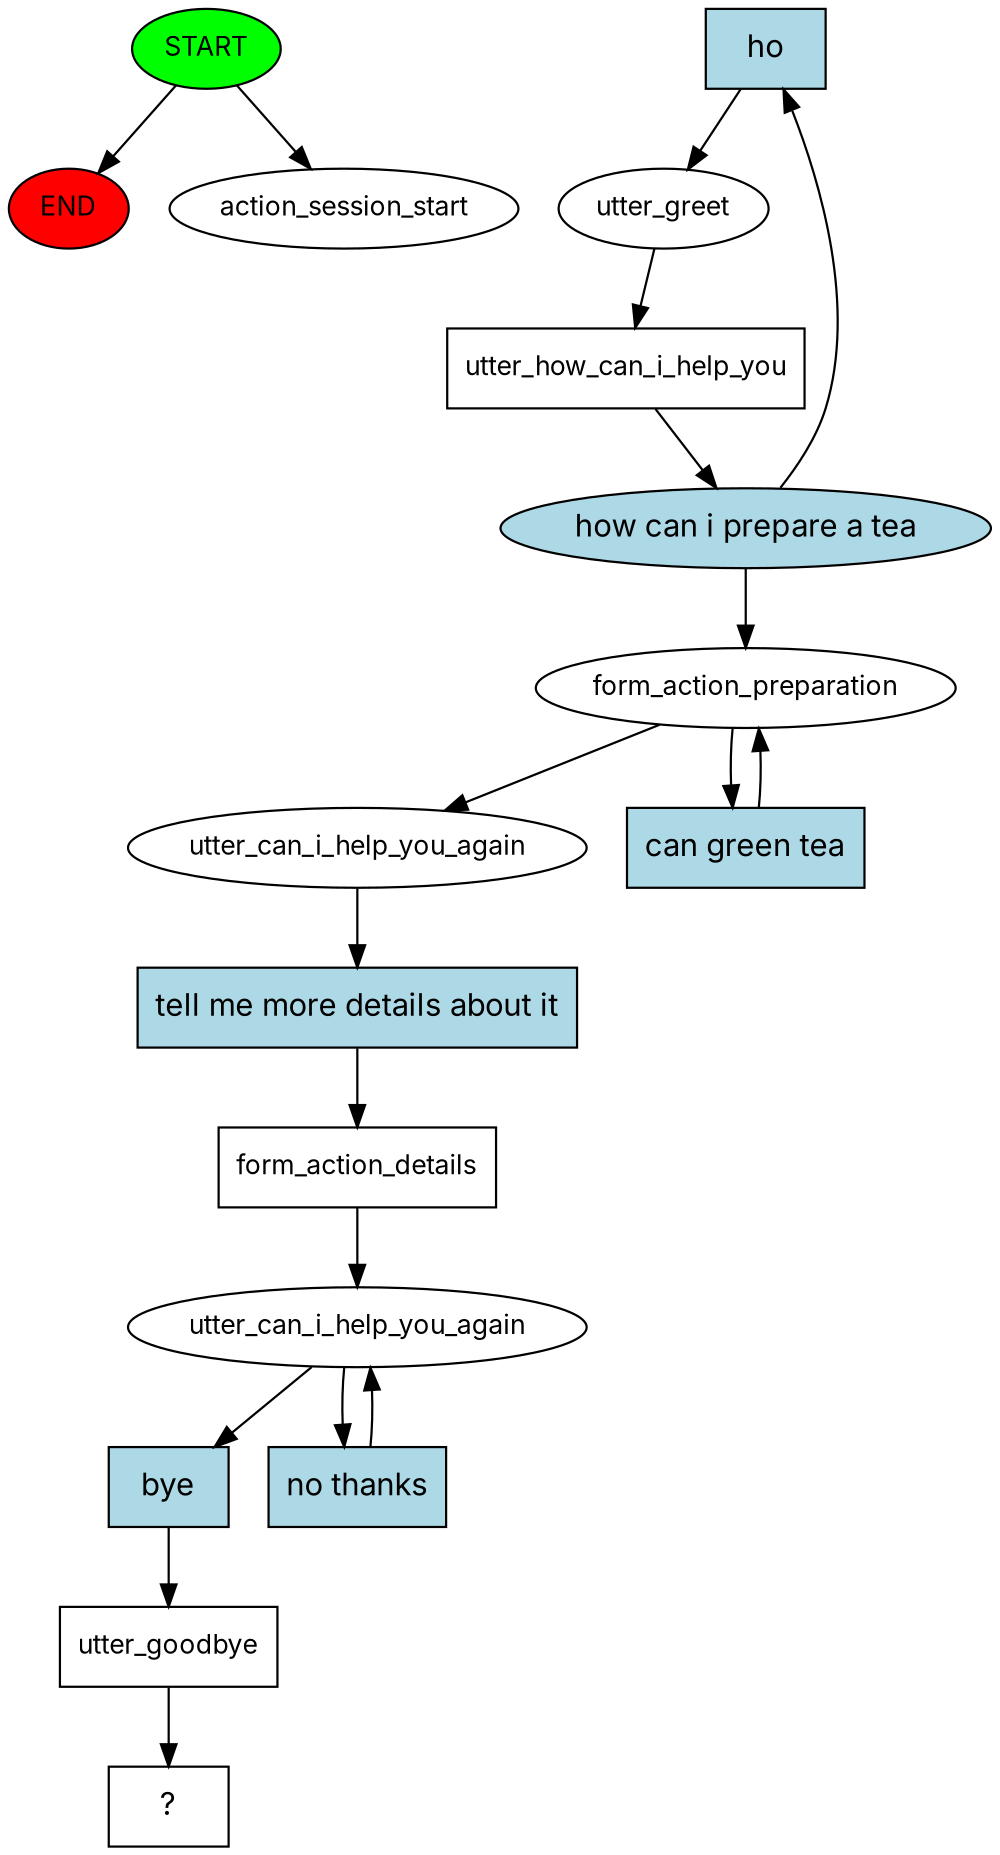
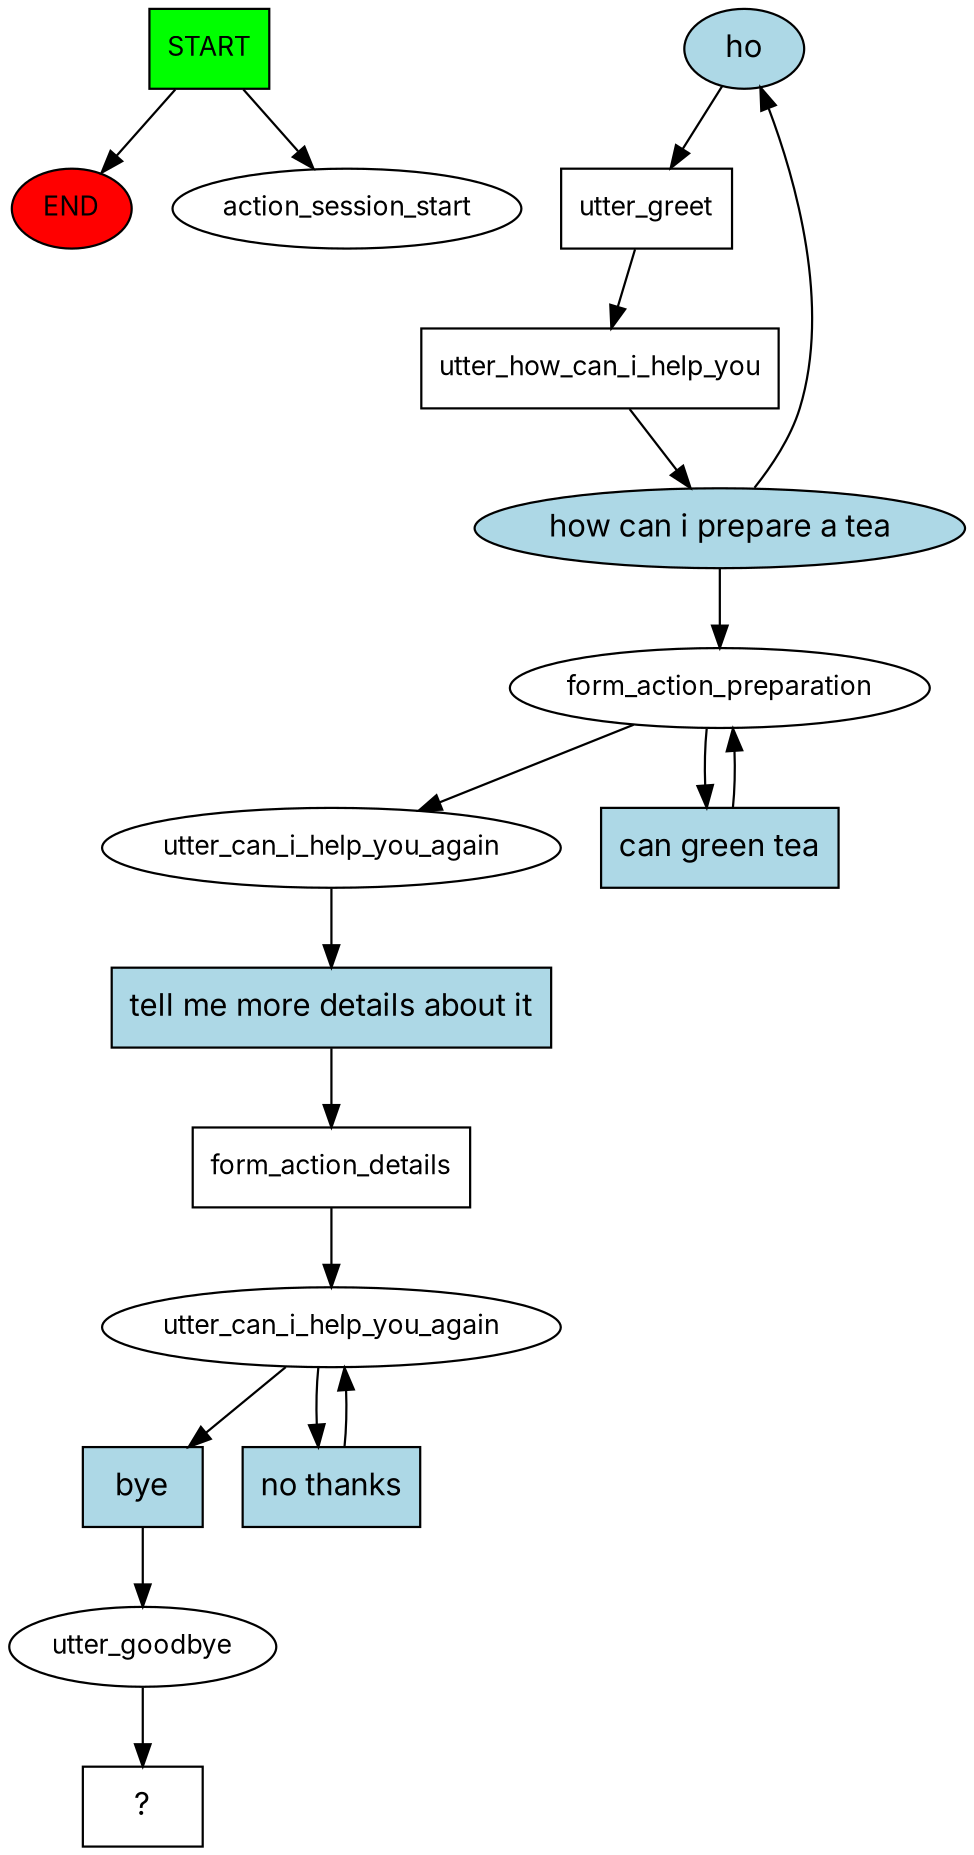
  digraph {
    fontname=Inter
    node [fontname=Inter fontsize=12]
    edge [fontname=Inter]
-   n1 [fillcolor=green label=START style=filled]
+   n1 [fillcolor=green label=START style=filled shape=box]
    n2 [fillcolor=red label=END style=filled]
    n3 [label=action_session_start]
-   n4 [fillcolor=lightblue label=ho shape=rect style=filled fontsize=""]
-   n5 [label=utter_greet]
+   n4 [fillcolor=lightblue label=ho shape=ellipse style=filled fontsize=""]
+   n5 [label=utter_greet shape=box]
    n6 [label=utter_how_can_i_help_you shape=box]
    n7 [fillcolor=lightblue label="how can i prepare a tea" shape=ellipse style=filled fontsize=""]
    n8 [label=form_action_preparation]
    n9 [label=utter_can_i_help_you_again]
    n10 [fillcolor=lightblue label="can green tea" shape=rect style=filled fontsize=""]
    n11 [fillcolor=lightblue label="tell me more details about it" shape=rect style=filled fontsize=""]
    n12 [label=form_action_details shape=box]
    n13 [label=utter_can_i_help_you_again]
    n14 [fillcolor=lightblue label=bye shape=rect style=filled fontsize=""]
    n15 [fillcolor=lightblue label="no thanks" shape=rect style=filled fontsize=""]
-   n16 [label=utter_goodbye shape=box]
+   n16 [label=utter_goodbye]
    n17 [label="  ?  " shape=rect fontsize=""]
    n1 -> n2
    n1 -> n3
    n4 -> n5
    n5 -> n6
    n6 -> n7
    n7 -> n4
    n7 -> n8
    n8 -> n9
    n8 -> n10
    n9 -> n11
    n10 -> n8
    n11 -> n12
    n12 -> n13
    n13 -> n14
    n13 -> n15
    n14 -> n16
    n15 -> n13
    n16 -> n17
  }
